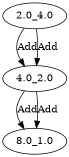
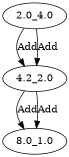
  digraph {
    n1 [label="2.0_4.0"]
-   n2 [label="4.0_2.0"]
+   n2 [label="4.2_2.0"]
    n3 [label="8.0_1.0"]
    n1 -> n2 [label=Add]
    n1 -> n2 [label=Add]
    n2 -> n3 [label=Add]
    n2 -> n3 [label=Add]
  }
